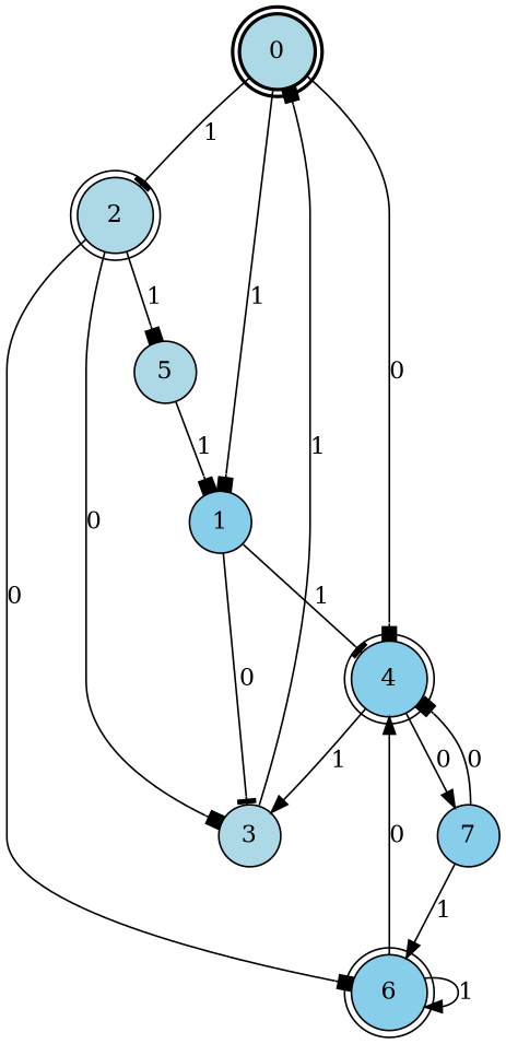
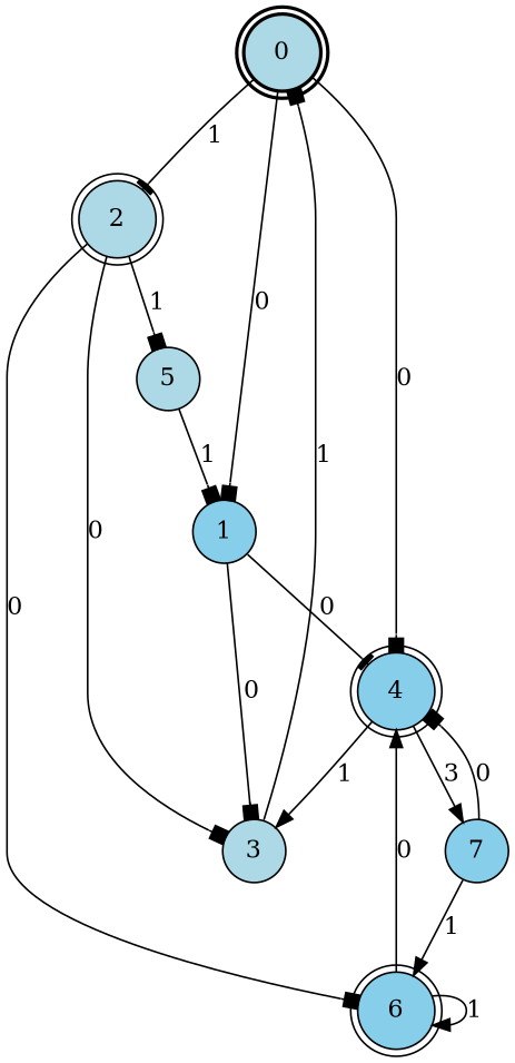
  digraph {
    node [fillcolor=lightblue shape=circle style=filled]
    edge [arrowhead=box]
    0 [peripheries=2 style="bold,filled"]
    1 [fillcolor=skyblue]
    2 [peripheries=2]
    4 [fillcolor=skyblue peripheries=2]
    3
    5
    6 [fillcolor=skyblue peripheries=2]
    7 [fillcolor=skyblue]
-   0 -> 1 [label=1]
+   0 -> 1 [label=0]
    0 -> 2 [arrowhead=tee label=1]
    0 -> 4 [label=0]
-   1 -> 4 [arrowhead=tee label=1]
-   1 -> 3 [arrowhead=tee label=0]
+   1 -> 4 [arrowhead=tee label=0]
+   1 -> 3 [label=0]
    2 -> 3 [label=0]
    2 -> 5 [label=1]
    2 -> 6 [label=0]
    4 -> 3 [arrowhead=normal label=1]
-   4 -> 7 [arrowhead=normal label=0]
+   4 -> 7 [arrowhead=normal label=3]
    3 -> 0 [label=1]
    5 -> 1 [label=1]
    6 -> 4 [arrowhead=normal label=0]
    6 -> 6 [arrowhead=normal label=1]
    7 -> 4 [label=0]
    7 -> 6 [arrowhead=normal label=1]
  }
